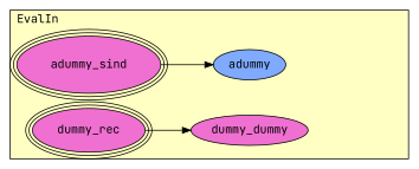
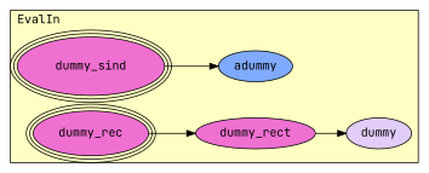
  digraph {
    fontname="JetBrains Mono"
    rankdir=LR
    node [fillcolor="#F070D1" fontname="JetBrains Mono" style=filled]
    edge [fontname="JetBrains Mono"]
-   n1 [label=adummy_sind peripheries=3]
+   n1 [label=dummy_sind peripheries=3]
    n2 [label=dummy_rec peripheries=3]
-   n3 [label=dummy_dummy]
+   n3 [label=dummy_rect]
    n4 [fillcolor="#7FAAFF" label=adummy]
+   n5 [fillcolor="#E2CDFA" label=dummy]
    subgraph cluster_1 {
      fillcolor="#FFFFC3"
      label=EvalIn
      labeljust=l
      style=filled
      n1
      n2
      n3
      n4
+     n5
    }
    n1 -> n4
    n2 -> n3
+   n3 -> n5
  }
